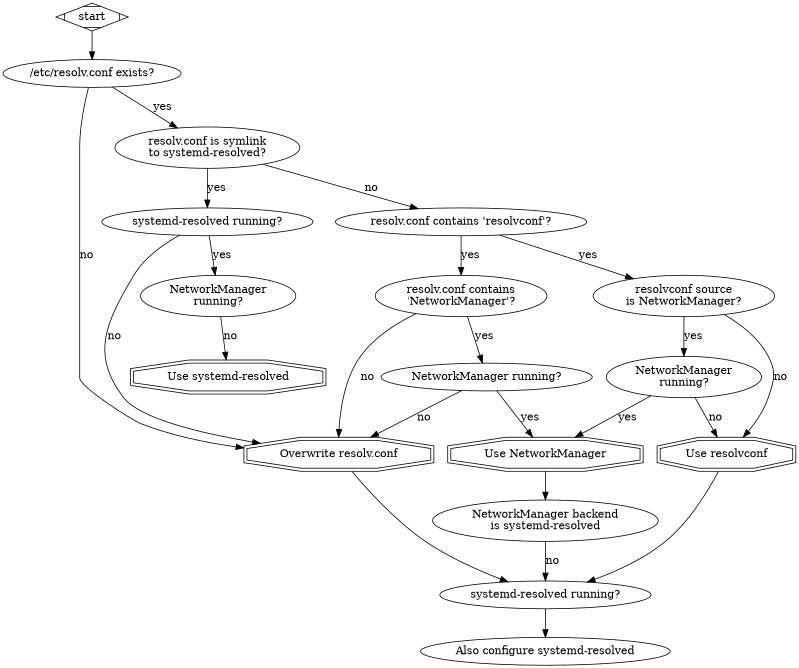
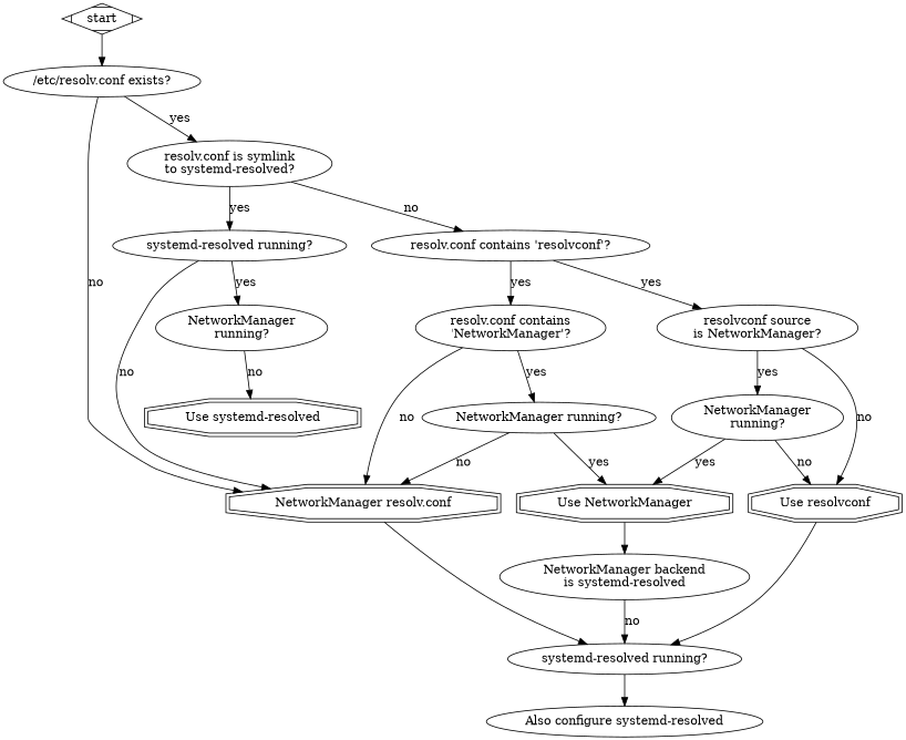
  strict digraph {
    n1 [label=start shape=Mdiamond]
    n2 [label="/etc/resolv.conf exists?"]
-   n3 [label="Overwrite resolv.conf" shape=doubleoctagon]
+   n3 [label="NetworkManager resolv.conf" shape=doubleoctagon]
    n4 [label="resolv.conf is symlink\nto systemd-resolved?"]
    n5 [label="systemd-resolved running?"]
    n6 [label="resolv.conf contains 'resolvconf'?"]
    n7 [label="systemd-resolved running?"]
    n8 [label="Also configure systemd-resolved"]
    n9 [label="resolv.conf contains\n'NetworkManager'?"]
    n10 [label="resolvconf source\nis NetworkManager?"]
    n11 [label="NetworkManager\nrunning?"]
    n12 [label="NetworkManager running?"]
    n13 [label="NetworkManager\nrunning?"]
    n14 [label="Use resolvconf" shape=doubleoctagon]
    n15 [label="Use systemd-resolved" shape=doubleoctagon]
    n16 [label="Use NetworkManager" shape=doubleoctagon]
    n17 [label="NetworkManager backend\nis systemd-resolved"]
    n1 -> n2
    n2 -> n3 [label=no]
    n2 -> n4 [label=yes]
    n3 -> n5
    n4 -> n6 [label=no]
    n4 -> n7 [label=yes]
    n5 -> n8
    n6 -> n9 [label=yes]
    n6 -> n10 [label=yes]
    n7 -> n3 [label=no]
    n7 -> n11 [label=yes]
    n9 -> n3 [label=no]
    n9 -> n12 [label=yes]
    n10 -> n13 [label=yes]
    n10 -> n14 [label=no]
    n11 -> n15 [label=no]
    n12 -> n3 [label=no]
    n12 -> n16 [label=yes]
    n13 -> n14 [label=no]
    n13 -> n16 [label=yes]
    n14 -> n5
    n16 -> n17
    n17 -> n5 [label=no]
  }
